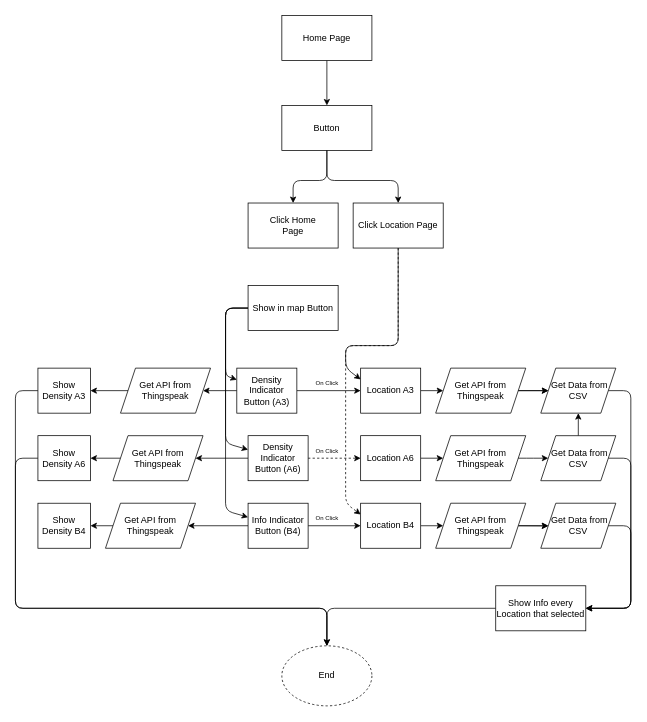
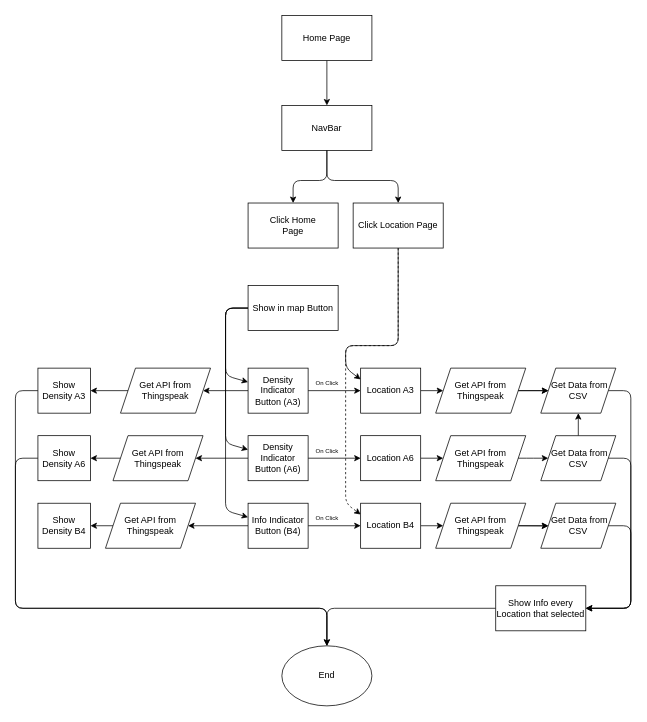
  <mxCell id="0" />
  <mxCell id="1" parent="0" />
  <mxCell id="2" value="" style="edgeStyle=none;html=1;" edge="1" parent="1" source="3" target="4"><mxGeometry relative="1" as="geometry" /></mxCell>
  <mxCell id="3" value="Home Page" style="rounded=0;whiteSpace=wrap;html=1;" vertex="1" parent="1"><mxGeometry x="375" y="20" width="120" height="60" as="geometry" /></mxCell>
- <mxCell id="4" value="Button" style="rounded=0;whiteSpace=wrap;html=1;" vertex="1" parent="1"><mxGeometry x="375" y="140" width="120" height="60" as="geometry" /></mxCell>
+ <mxCell id="4" value="NavBar" style="rounded=0;whiteSpace=wrap;html=1;" vertex="1" parent="1"><mxGeometry x="375" y="140" width="120" height="60" as="geometry" /></mxCell>
  <mxCell id="5" value="&lt;span style=&quot;color: rgb(0, 0, 0);&quot;&gt;Click Home&lt;/span&gt;&lt;div&gt;Page&lt;/div&gt;" style="rounded=0;whiteSpace=wrap;html=1;" vertex="1" parent="1"><mxGeometry x="330" y="270" width="120" height="60" as="geometry" /></mxCell>
  <mxCell id="6" style="edgeStyle=none;html=1;" edge="1" parent="1" source="9" target="12"><mxGeometry relative="1" as="geometry"><Array as="points"><mxPoint x="300" y="410" /><mxPoint x="300" y="500" /></Array></mxGeometry></mxCell>
  <mxCell id="7" style="edgeStyle=none;html=1;" edge="1" parent="1" source="9" target="15"><mxGeometry relative="1" as="geometry"><Array as="points"><mxPoint x="300" y="410" /><mxPoint x="300" y="590" /></Array></mxGeometry></mxCell>
  <mxCell id="8" style="edgeStyle=none;html=1;" edge="1" parent="1" source="9" target="19"><mxGeometry relative="1" as="geometry"><Array as="points"><mxPoint x="300" y="410" /><mxPoint x="300" y="680" /></Array></mxGeometry></mxCell>
  <mxCell id="9" value="Show in map Button" style="rounded=0;whiteSpace=wrap;html=1;" vertex="1" parent="1"><mxGeometry x="330" y="380" width="120" height="60" as="geometry" /></mxCell>
  <mxCell id="10" style="edgeStyle=none;html=1;" edge="1" parent="1" source="12" target="34"><mxGeometry relative="1" as="geometry" /></mxCell>
  <mxCell id="11" value="" style="edgeStyle=none;html=1;" edge="1" parent="1" source="12" target="21"><mxGeometry relative="1" as="geometry" /></mxCell>
- <mxCell id="12" value="Density Indicator Button (A3)" style="rounded=0;whiteSpace=wrap;html=1;" vertex="1" parent="1"><mxGeometry x="315" y="490" width="80" height="60" as="geometry" /></mxCell>
+ <mxCell id="12" value="Density Indicator Button (A3)" style="rounded=0;whiteSpace=wrap;html=1;" vertex="1" parent="1"><mxGeometry x="330" y="490" width="80" height="60" as="geometry" /></mxCell>
  <mxCell id="13" style="edgeStyle=none;html=1;" edge="1" parent="1" source="15" target="32"><mxGeometry relative="1" as="geometry" /></mxCell>
- <mxCell id="14" value="" style="edgeStyle=none;html=1;dashed=1;" edge="1" parent="1" source="15" target="23"><mxGeometry relative="1" as="geometry" /></mxCell>
+ <mxCell id="14" value="" style="edgeStyle=none;html=1;" edge="1" parent="1" source="15" target="23"><mxGeometry relative="1" as="geometry" /></mxCell>
  <mxCell id="15" value="&lt;span style=&quot;color: rgb(0, 0, 0);&quot;&gt;Density Indicator Button (A6)&lt;/span&gt;" style="rounded=0;whiteSpace=wrap;html=1;" vertex="1" parent="1"><mxGeometry x="330" y="580" width="80" height="60" as="geometry" /></mxCell>
  <mxCell id="16" style="edgeStyle=none;html=1;" edge="1" parent="1" source="19" target="30"><mxGeometry relative="1" as="geometry" /></mxCell>
  <mxCell id="17" value="" style="edgeStyle=none;html=1;" edge="1" parent="1" target="25"><mxGeometry relative="1" as="geometry"><mxPoint x="490" y="697.692" as="sourcePoint" /></mxGeometry></mxCell>
  <mxCell id="18" style="edgeStyle=none;html=1;" edge="1" parent="1" source="19" target="25"><mxGeometry relative="1" as="geometry" /></mxCell>
  <mxCell id="19" value="&lt;span style=&quot;color: rgb(0, 0, 0);&quot;&gt;Info Indicator Button (B4)&lt;/span&gt;" style="rounded=0;whiteSpace=wrap;html=1;shadow=0;" vertex="1" parent="1"><mxGeometry x="330" y="670" width="80" height="60" as="geometry" /></mxCell>
  <mxCell id="20" style="edgeStyle=none;html=1;exitX=1;exitY=0.5;exitDx=0;exitDy=0;entryX=0;entryY=0.5;entryDx=0;entryDy=0;" edge="1" parent="1" source="21" target="49"><mxGeometry relative="1" as="geometry" /></mxCell>
  <mxCell id="21" value="Location A3" style="rounded=0;whiteSpace=wrap;html=1;shadow=0;" vertex="1" parent="1"><mxGeometry x="480" y="490" width="80" height="60" as="geometry" /></mxCell>
  <mxCell id="22" style="edgeStyle=none;html=1;exitX=1;exitY=0.5;exitDx=0;exitDy=0;entryX=0;entryY=0.5;entryDx=0;entryDy=0;" edge="1" parent="1" source="23" target="43"><mxGeometry relative="1" as="geometry" /></mxCell>
  <mxCell id="23" value="&lt;span style=&quot;color: rgb(0, 0, 0);&quot;&gt;Location A6&lt;/span&gt;" style="rounded=0;whiteSpace=wrap;html=1;" vertex="1" parent="1"><mxGeometry x="480" y="580" width="80" height="60" as="geometry" /></mxCell>
  <mxCell id="24" style="edgeStyle=none;html=1;exitX=1;exitY=0.5;exitDx=0;exitDy=0;entryX=0;entryY=0.5;entryDx=0;entryDy=0;" edge="1" parent="1" source="25" target="55"><mxGeometry relative="1" as="geometry" /></mxCell>
  <mxCell id="25" value="&lt;span style=&quot;color: rgb(0, 0, 0);&quot;&gt;Location B4&lt;/span&gt;" style="rounded=0;whiteSpace=wrap;html=1;" vertex="1" parent="1"><mxGeometry x="480" y="670" width="80" height="60" as="geometry" /></mxCell>
  <mxCell id="26" style="edgeStyle=none;html=1;exitX=0.5;exitY=1;exitDx=0;exitDy=0;entryX=0;entryY=0.25;entryDx=0;entryDy=0;" edge="1" parent="1" source="28" target="21"><mxGeometry relative="1" as="geometry"><mxPoint x="440" y="700" as="targetPoint" /><Array as="points"><mxPoint x="530" y="460" /><mxPoint x="460" y="460" /><mxPoint x="460" y="490" /></Array></mxGeometry></mxCell>
  <mxCell id="27" style="edgeStyle=none;html=1;exitX=0.5;exitY=1;exitDx=0;exitDy=0;entryX=0;entryY=0.25;entryDx=0;entryDy=0;dashed=1;" edge="1" parent="1" source="28" target="25"><mxGeometry relative="1" as="geometry"><Array as="points"><mxPoint x="530" y="460" /><mxPoint x="460" y="460" /><mxPoint x="460" y="670" /></Array></mxGeometry></mxCell>
  <mxCell id="28" value="&lt;span style=&quot;color: rgb(0, 0, 0);&quot;&gt;Click Location Page&lt;/span&gt;" style="rounded=0;html=1;whiteSpace=wrap;" vertex="1" parent="1"><mxGeometry x="470" y="270" width="120" height="60" as="geometry" /></mxCell>
  <mxCell id="29" style="edgeStyle=none;html=1;" edge="1" parent="1" source="30" target="39"><mxGeometry relative="1" as="geometry" /></mxCell>
  <mxCell id="30" value="&lt;span style=&quot;color: rgb(0, 0, 0);&quot;&gt;Get API from Thingspeak&lt;/span&gt;" style="shape=parallelogram;perimeter=parallelogramPerimeter;whiteSpace=wrap;html=1;fixedSize=1;" vertex="1" parent="1"><mxGeometry x="140" y="670" width="120" height="60" as="geometry" /></mxCell>
  <mxCell id="31" style="edgeStyle=none;html=1;" edge="1" parent="1" source="32" target="38"><mxGeometry relative="1" as="geometry" /></mxCell>
  <mxCell id="32" value="&lt;span style=&quot;color: rgb(0, 0, 0);&quot;&gt;Get API from Thingspeak&lt;/span&gt;" style="shape=parallelogram;perimeter=parallelogramPerimeter;whiteSpace=wrap;html=1;fixedSize=1;" vertex="1" parent="1"><mxGeometry x="150" y="580" width="120" height="60" as="geometry" /></mxCell>
  <mxCell id="33" style="edgeStyle=none;html=1;" edge="1" parent="1" source="34" target="36"><mxGeometry relative="1" as="geometry" /></mxCell>
  <mxCell id="34" value="Get API from Thingspeak" style="shape=parallelogram;perimeter=parallelogramPerimeter;whiteSpace=wrap;html=1;fixedSize=1;" vertex="1" parent="1"><mxGeometry x="160" y="490" width="120" height="60" as="geometry" /></mxCell>
  <mxCell id="35" style="edgeStyle=none;html=1;exitX=0;exitY=0.5;exitDx=0;exitDy=0;entryX=0.5;entryY=0;entryDx=0;entryDy=0;" edge="1" parent="1" source="36" target="57"><mxGeometry relative="1" as="geometry"><Array as="points"><mxPoint x="20" y="520" /><mxPoint x="20" y="810" /><mxPoint x="435" y="810" /></Array></mxGeometry></mxCell>
  <mxCell id="36" value="Show Density A3" style="rounded=0;whiteSpace=wrap;html=1;" vertex="1" parent="1"><mxGeometry x="50" y="490" width="70" height="60" as="geometry" /></mxCell>
  <mxCell id="37" style="edgeStyle=none;html=1;exitX=0;exitY=0.5;exitDx=0;exitDy=0;entryX=0.5;entryY=0;entryDx=0;entryDy=0;" edge="1" parent="1" source="38" target="57"><mxGeometry relative="1" as="geometry"><Array as="points"><mxPoint x="20" y="610" /><mxPoint x="20" y="810" /><mxPoint x="435" y="810" /></Array></mxGeometry></mxCell>
  <mxCell id="38" value="&lt;span style=&quot;color: rgb(0, 0, 0);&quot;&gt;Show Density A6&lt;/span&gt;" style="rounded=0;whiteSpace=wrap;html=1;" vertex="1" parent="1"><mxGeometry x="50" y="580" width="70" height="60" as="geometry" /></mxCell>
  <mxCell id="39" value="&lt;span style=&quot;color: rgb(0, 0, 0);&quot;&gt;Show Density B4&lt;/span&gt;" style="rounded=0;whiteSpace=wrap;html=1;" vertex="1" parent="1"><mxGeometry x="50" y="670" width="70" height="60" as="geometry" /></mxCell>
  <mxCell id="40" style="edgeStyle=none;html=1;exitX=1;exitY=0.5;exitDx=0;exitDy=0;" edge="1" parent="1" source="55"><mxGeometry relative="1" as="geometry"><mxPoint x="730" y="700.25" as="targetPoint" /></mxGeometry></mxCell>
  <mxCell id="41" style="edgeStyle=none;html=1;exitX=0;exitY=0.5;exitDx=0;exitDy=0;entryX=0.5;entryY=0;entryDx=0;entryDy=0;endArrow=none;" edge="1" parent="1" source="42" target="57"><mxGeometry relative="1" as="geometry"><Array as="points"><mxPoint x="435" y="810" /></Array></mxGeometry></mxCell>
  <mxCell id="42" value="Show Info every Location that selected" style="rounded=0;whiteSpace=wrap;html=1;" vertex="1" parent="1"><mxGeometry x="660" y="780" width="120" height="60" as="geometry" /></mxCell>
  <mxCell id="43" value="&lt;span style=&quot;color: rgb(0, 0, 0);&quot;&gt;Get API from Thingspeak&lt;/span&gt;" style="shape=parallelogram;perimeter=parallelogramPerimeter;whiteSpace=wrap;html=1;fixedSize=1;" vertex="1" parent="1"><mxGeometry x="580" y="580" width="120" height="60" as="geometry" /></mxCell>
  <mxCell id="44" value="" style="edgeStyle=none;html=1;" edge="1" parent="1" source="43" target="47"><mxGeometry relative="1" as="geometry"><Array as="points"><mxPoint x="700" y="610" /></Array></mxGeometry></mxCell>
  <mxCell id="45" style="edgeStyle=none;html=1;exitX=1;exitY=0.5;exitDx=0;exitDy=0;" edge="1" parent="1" source="47"><mxGeometry relative="1" as="geometry"><mxPoint x="780" y="810" as="targetPoint" /><Array as="points"><mxPoint x="840" y="610" /><mxPoint x="840" y="810" /></Array></mxGeometry></mxCell>
  <mxCell id="46" value="" style="edgeStyle=none;html=1;" edge="1" parent="1" source="47" target="53"><mxGeometry relative="1" as="geometry" /></mxCell>
  <mxCell id="47" value="&amp;nbsp;Get Data from CSV" style="shape=parallelogram;perimeter=parallelogramPerimeter;whiteSpace=wrap;html=1;fixedSize=1;align=center;" vertex="1" parent="1"><mxGeometry x="720" y="580" width="100" height="60" as="geometry" /></mxCell>
  <mxCell id="48" style="edgeStyle=none;html=1;" edge="1" parent="1" source="49" target="53"><mxGeometry relative="1" as="geometry" /></mxCell>
  <mxCell id="49" value="Get API from Thingspeak" style="shape=parallelogram;perimeter=parallelogramPerimeter;whiteSpace=wrap;html=1;fixedSize=1;" vertex="1" parent="1"><mxGeometry x="580" y="490" width="120" height="60" as="geometry" /></mxCell>
  <mxCell id="50" style="edgeStyle=none;html=1;exitX=1;exitY=0.5;exitDx=0;exitDy=0;" edge="1" parent="1" source="51"><mxGeometry relative="1" as="geometry"><mxPoint x="780" y="810" as="targetPoint" /><Array as="points"><mxPoint x="840" y="700" /><mxPoint x="840" y="810" /></Array></mxGeometry></mxCell>
  <mxCell id="51" value="&amp;nbsp;Get Data from CSV" style="shape=parallelogram;perimeter=parallelogramPerimeter;whiteSpace=wrap;html=1;fixedSize=1;" vertex="1" parent="1"><mxGeometry x="720" y="670" width="100" height="60" as="geometry" /></mxCell>
  <mxCell id="52" style="edgeStyle=none;html=1;exitX=1;exitY=0.5;exitDx=0;exitDy=0;entryX=1;entryY=0.5;entryDx=0;entryDy=0;" edge="1" parent="1" source="53" target="42"><mxGeometry relative="1" as="geometry"><Array as="points"><mxPoint x="840" y="520" /><mxPoint x="840" y="810" /></Array></mxGeometry></mxCell>
  <mxCell id="53" value="&amp;nbsp;Get Data from CSV" style="shape=parallelogram;perimeter=parallelogramPerimeter;whiteSpace=wrap;html=1;fixedSize=1;" vertex="1" parent="1"><mxGeometry x="720" y="490" width="100" height="60" as="geometry" /></mxCell>
  <mxCell id="54" value="" style="edgeStyle=none;html=1;" edge="1" parent="1" source="55" target="51"><mxGeometry relative="1" as="geometry" /></mxCell>
  <mxCell id="55" value="&lt;span style=&quot;color: rgb(0, 0, 0);&quot;&gt;Get API from Thingspeak&lt;/span&gt;" style="shape=parallelogram;perimeter=parallelogramPerimeter;whiteSpace=wrap;html=1;fixedSize=1;" vertex="1" parent="1"><mxGeometry x="580" y="670" width="120" height="60" as="geometry" /></mxCell>
  <mxCell id="56" value="" style="edgeStyle=none;html=1;" edge="1" parent="1" source="49" target="53"><mxGeometry relative="1" as="geometry" /></mxCell>
- <mxCell id="57" value="End" style="ellipse;whiteSpace=wrap;html=1;dashed=1;" vertex="1" parent="1"><mxGeometry x="375" y="860" width="120" height="80" as="geometry" /></mxCell>
+ <mxCell id="57" value="End" style="ellipse;whiteSpace=wrap;html=1;" vertex="1" parent="1"><mxGeometry x="375" y="860" width="120" height="80" as="geometry" /></mxCell>
  <mxCell id="58" value="On Click" style="text;html=1;align=center;verticalAlign=middle;resizable=0;points=[];autosize=1;strokeColor=none;fillColor=none;fontSize=8;" vertex="1" parent="1"><mxGeometry x="410" y="590" width="50" height="20" as="geometry" /></mxCell>
  <mxCell id="59" value="On Click" style="text;html=1;align=center;verticalAlign=middle;resizable=0;points=[];autosize=1;strokeColor=none;fillColor=none;fontSize=8;" vertex="1" parent="1"><mxGeometry x="410" y="680" width="50" height="20" as="geometry" /></mxCell>
  <mxCell id="60" value="On Click" style="text;html=1;align=center;verticalAlign=middle;resizable=0;points=[];autosize=1;strokeColor=none;fillColor=none;fontSize=8;" vertex="1" parent="1"><mxGeometry x="410" y="500" width="50" height="20" as="geometry" /></mxCell>
  <mxCell id="61" style="edgeStyle=none;html=1;exitX=0.5;exitY=1;exitDx=0;exitDy=0;entryX=0.5;entryY=0;entryDx=0;entryDy=0;" edge="1" parent="1"><mxGeometry relative="1" as="geometry"><mxPoint x="435" y="200" as="sourcePoint" /><mxPoint x="390" y="270" as="targetPoint" /><Array as="points"><mxPoint x="435" y="240" /><mxPoint x="390" y="240" /></Array></mxGeometry></mxCell>
  <mxCell id="62" style="edgeStyle=none;html=1;exitX=0.5;exitY=1;exitDx=0;exitDy=0;entryX=0.5;entryY=0;entryDx=0;entryDy=0;" edge="1" parent="1"><mxGeometry relative="1" as="geometry"><mxPoint x="435" y="200" as="sourcePoint" /><mxPoint x="530" y="270" as="targetPoint" /><Array as="points"><mxPoint x="435" y="240" /><mxPoint x="530" y="240" /></Array></mxGeometry></mxCell>
